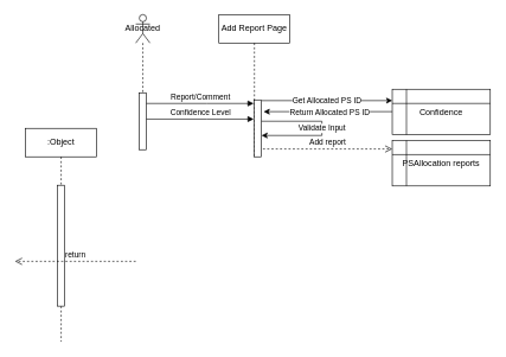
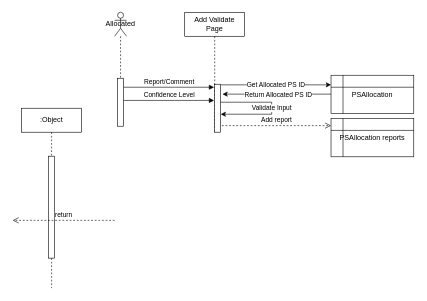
  <mxCell id="0" />
  <mxCell id="1" parent="0" />
  <mxCell id="2" value="Allocated" style="shape=umlLifeline;perimeter=lifelinePerimeter;whiteSpace=wrap;html=1;container=1;dropTarget=0;collapsible=0;recursiveResize=0;outlineConnect=0;portConstraint=eastwest;newEdgeStyle={&quot;curved&quot;:0,&quot;rounded&quot;:0};participant=umlActor;" vertex="1" parent="1"><mxGeometry x="190" y="20" width="20" height="188" as="geometry" /></mxCell>
- <mxCell id="3" value="Add Report Page" style="shape=umlLifeline;perimeter=lifelinePerimeter;whiteSpace=wrap;html=1;container=0;dropTarget=0;collapsible=0;recursiveResize=0;outlineConnect=0;portConstraint=eastwest;newEdgeStyle={&quot;edgeStyle&quot;:&quot;elbowEdgeStyle&quot;,&quot;elbow&quot;:&quot;vertical&quot;,&quot;curved&quot;:0,&quot;rounded&quot;:0};" parent="1" vertex="1"><mxGeometry x="307" y="20" width="100" height="200" as="geometry" /></mxCell>
+ <mxCell id="3" value="Add Validate Page" style="shape=umlLifeline;perimeter=lifelinePerimeter;whiteSpace=wrap;html=1;container=0;dropTarget=0;collapsible=0;recursiveResize=0;outlineConnect=0;portConstraint=eastwest;newEdgeStyle={&quot;edgeStyle&quot;:&quot;elbowEdgeStyle&quot;,&quot;elbow&quot;:&quot;vertical&quot;,&quot;curved&quot;:0,&quot;rounded&quot;:0};" parent="1" vertex="1"><mxGeometry x="307" y="20" width="100" height="200" as="geometry" /></mxCell>
  <mxCell id="4" value="" style="html=1;points=[];perimeter=orthogonalPerimeter;outlineConnect=0;targetShapes=umlLifeline;portConstraint=eastwest;newEdgeStyle={&quot;edgeStyle&quot;:&quot;elbowEdgeStyle&quot;,&quot;elbow&quot;:&quot;vertical&quot;,&quot;curved&quot;:0,&quot;rounded&quot;:0};" parent="3" vertex="1"><mxGeometry x="50" y="120" width="10" height="80" as="geometry" /></mxCell>
  <mxCell id="5" value="Validate Input" style="edgeStyle=elbowEdgeStyle;rounded=0;orthogonalLoop=1;jettySize=auto;html=1;elbow=vertical;curved=0;" edge="1" parent="3" source="4" target="4"><mxGeometry relative="1" as="geometry"><Array as="points"><mxPoint x="145" y="164" /></Array></mxGeometry></mxCell>
  <mxCell id="6" value=":Object" style="shape=umlLifeline;perimeter=lifelinePerimeter;whiteSpace=wrap;html=1;container=0;dropTarget=0;collapsible=0;recursiveResize=0;outlineConnect=0;portConstraint=eastwest;newEdgeStyle={&quot;edgeStyle&quot;:&quot;elbowEdgeStyle&quot;,&quot;elbow&quot;:&quot;vertical&quot;,&quot;curved&quot;:0,&quot;rounded&quot;:0};" parent="1" vertex="1"><mxGeometry x="35" y="180" width="100" height="300" as="geometry" /></mxCell>
  <mxCell id="7" value="" style="html=1;points=[];perimeter=orthogonalPerimeter;outlineConnect=0;targetShapes=umlLifeline;portConstraint=eastwest;newEdgeStyle={&quot;edgeStyle&quot;:&quot;elbowEdgeStyle&quot;,&quot;elbow&quot;:&quot;vertical&quot;,&quot;curved&quot;:0,&quot;rounded&quot;:0};" parent="6" vertex="1"><mxGeometry x="45" y="80" width="10" height="170" as="geometry" /></mxCell>
  <mxCell id="8" value="return" style="html=1;verticalAlign=bottom;endArrow=open;dashed=1;endSize=8;edgeStyle=elbowEdgeStyle;elbow=vertical;curved=0;rounded=0;" parent="1" edge="1"><mxGeometry relative="1" as="geometry"><mxPoint x="20" y="367" as="targetPoint" /><Array as="points"><mxPoint x="115" y="367" /></Array><mxPoint x="190" y="367" as="sourcePoint" /></mxGeometry></mxCell>
  <mxCell id="9" value="Add report" style="html=1;verticalAlign=bottom;endArrow=open;dashed=1;endSize=8;edgeStyle=elbowEdgeStyle;elbow=vertical;curved=0;rounded=0;" parent="1" target="15" edge="1"><mxGeometry relative="1" as="geometry"><mxPoint x="534" y="209" as="targetPoint" /><Array as="points"><mxPoint x="449" y="209" /></Array><mxPoint x="369" y="209" as="sourcePoint" /></mxGeometry></mxCell>
  <mxCell id="10" value="" style="html=1;points=[];perimeter=orthogonalPerimeter;outlineConnect=0;targetShapes=umlLifeline;portConstraint=eastwest;newEdgeStyle={&quot;edgeStyle&quot;:&quot;elbowEdgeStyle&quot;,&quot;elbow&quot;:&quot;vertical&quot;,&quot;curved&quot;:0,&quot;rounded&quot;:0};" vertex="1" parent="1"><mxGeometry x="195" y="130" width="10" height="80" as="geometry" /></mxCell>
  <mxCell id="11" value="Report/Comment" style="html=1;verticalAlign=bottom;endArrow=block;edgeStyle=elbowEdgeStyle;elbow=vertical;curved=0;rounded=0;" edge="1" parent="1"><mxGeometry relative="1" as="geometry"><mxPoint x="205" y="145" as="sourcePoint" /><Array as="points"><mxPoint x="290" y="145" /></Array><mxPoint x="356" y="145" as="targetPoint" /></mxGeometry></mxCell>
  <mxCell id="12" value="Confidence Level" style="html=1;verticalAlign=bottom;endArrow=block;edgeStyle=elbowEdgeStyle;elbow=vertical;curved=0;rounded=0;" edge="1" parent="1"><mxGeometry relative="1" as="geometry"><mxPoint x="205" y="167" as="sourcePoint" /><Array as="points"><mxPoint x="290" y="167" /></Array><mxPoint x="356" y="167" as="targetPoint" /></mxGeometry></mxCell>
  <mxCell id="13" value="Return Allocated PS ID" style="edgeStyle=orthogonalEdgeStyle;rounded=0;orthogonalLoop=1;jettySize=auto;html=1;exitX=0;exitY=0.75;exitDx=0;exitDy=0;" edge="1" parent="1"><mxGeometry relative="1" as="geometry"><mxPoint x="552" y="157.5" as="sourcePoint" /><mxPoint x="370" y="156.5" as="targetPoint" /><Array as="points"><mxPoint x="554" y="157.5" /><mxPoint x="554" y="156.5" /></Array></mxGeometry></mxCell>
- <mxCell id="14" value="Confidence" style="shape=internalStorage;whiteSpace=wrap;html=1;backgroundOutline=1;" vertex="1" parent="1"><mxGeometry x="551" y="125" width="138" height="64" as="geometry" /></mxCell>
+ <mxCell id="14" value="PSAllocation" style="shape=internalStorage;whiteSpace=wrap;html=1;backgroundOutline=1;" vertex="1" parent="1"><mxGeometry x="551" y="125" width="138" height="64" as="geometry" /></mxCell>
  <mxCell id="15" value="PSAllocation reports" style="shape=internalStorage;whiteSpace=wrap;html=1;backgroundOutline=1;" vertex="1" parent="1"><mxGeometry x="551" y="197" width="138" height="64" as="geometry" /></mxCell>
  <mxCell id="16" value="Get Allocated PS ID" style="edgeStyle=elbowEdgeStyle;rounded=0;orthogonalLoop=1;jettySize=auto;html=1;elbow=vertical;curved=0;entryX=0;entryY=0.25;entryDx=0;entryDy=0;" edge="1" parent="1" source="4" target="14"><mxGeometry relative="1" as="geometry" /></mxCell>
